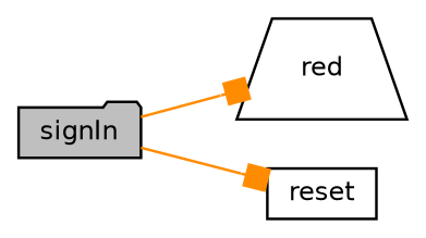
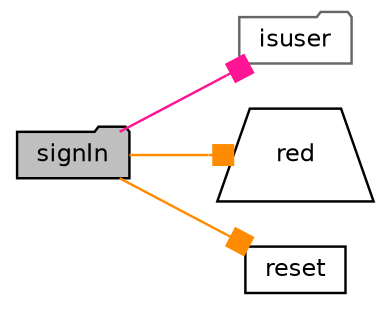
  digraph {
    rankdir=LR
    node [color=black fillcolor=white fontname=Helvetica fontsize=10 shape=folder style=filled]
    edge [arrowhead=box color=darkorange fontname=Helvetica fontsize=10 labelfontname=Helvetica labelfontsize=10 style=solid]
    n1 [fillcolor=grey75 fontcolor=black height=0.2 label=signIn width=0.4]
+   n2 [color=gray40 height=0.2 label=isuser width=0.4]
    n3 [height=0.2 label=red shape=trapezium width=0.4]
    n4 [height=0.2 label=reset shape=box width=0.4]
+   n1 -> n2 [color=deeppink]
    n1 -> n3
    n1 -> n4
  }
